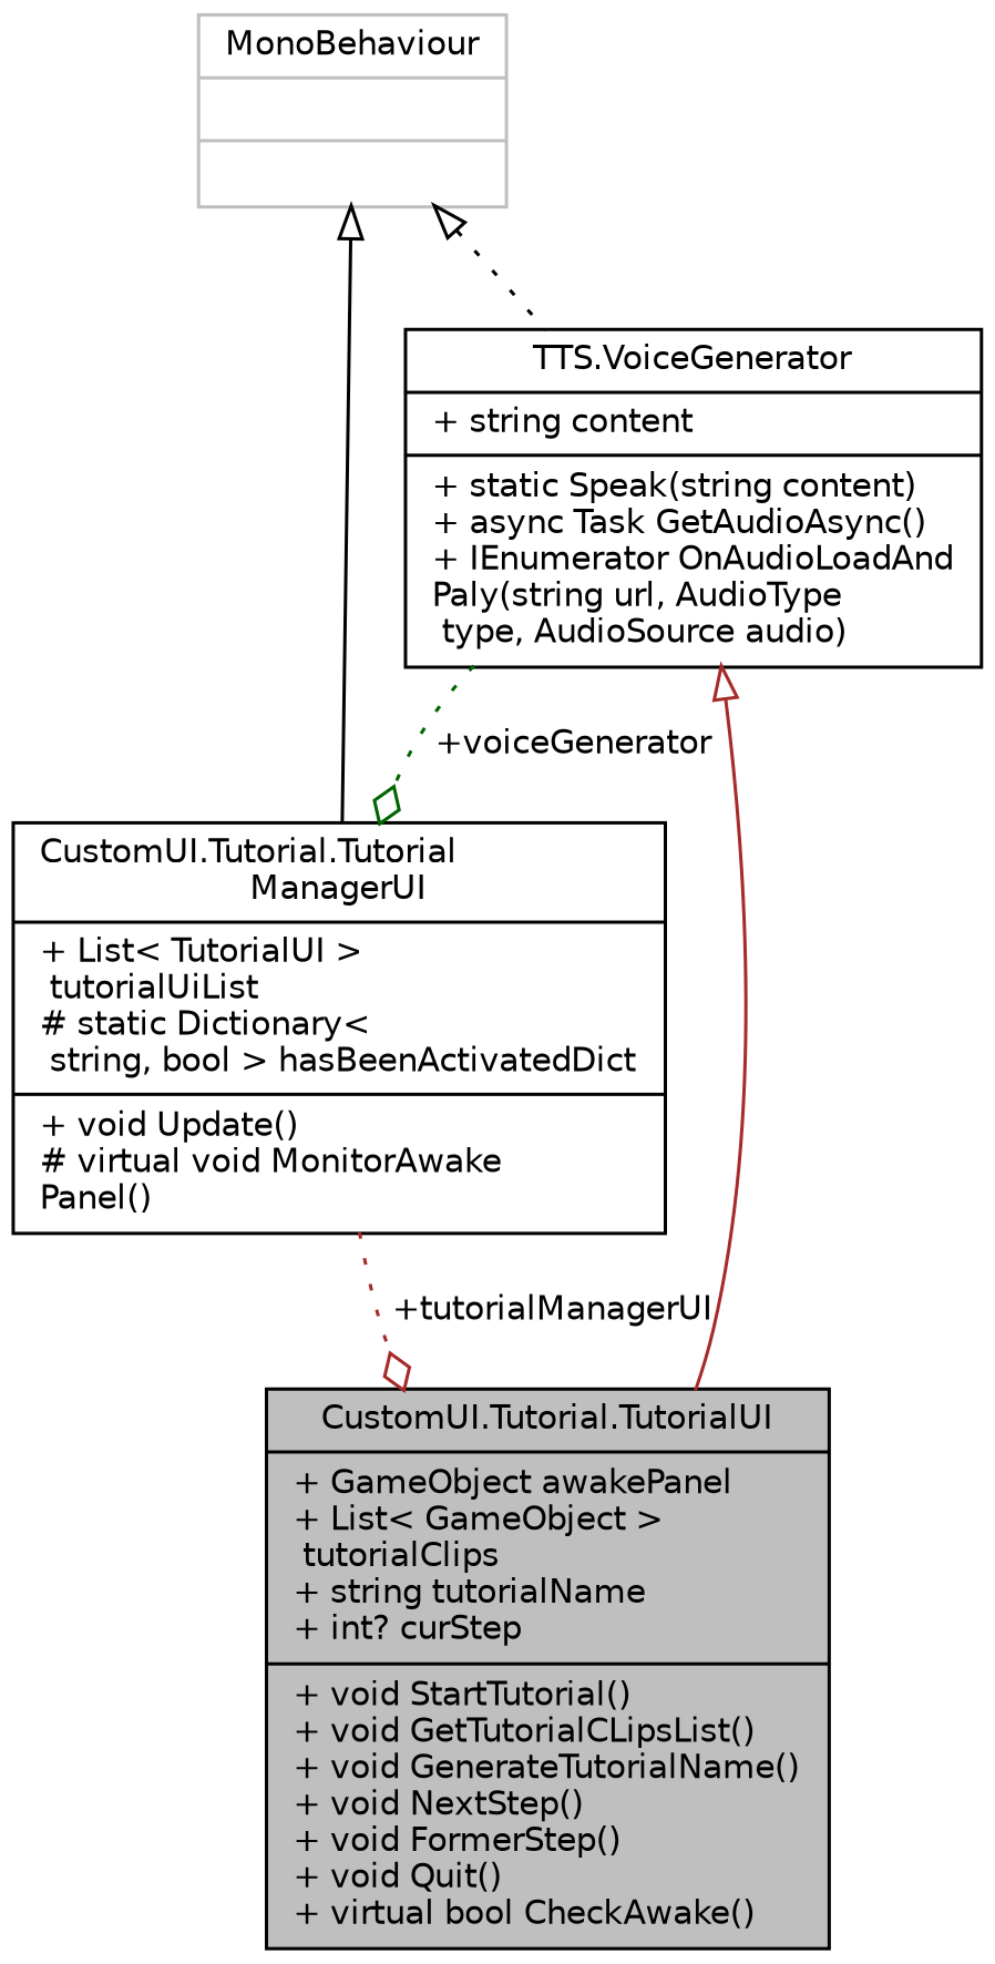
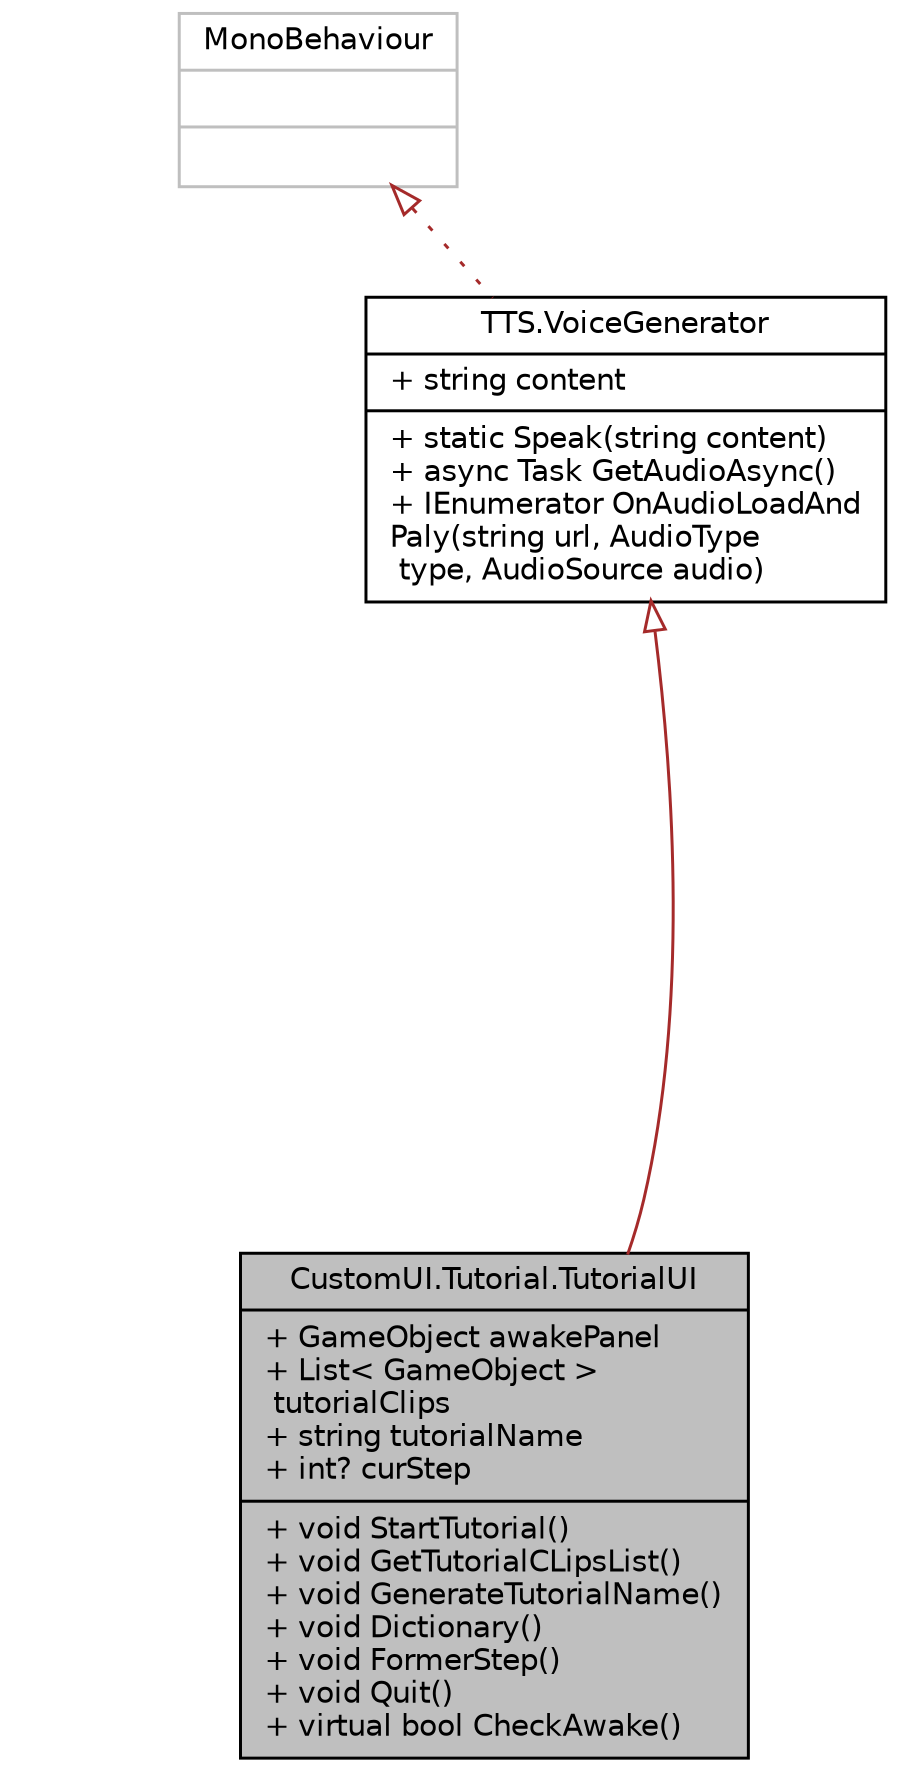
  digraph {
    node [color=black fillcolor=white fontname=Helvetica fontsize=10 shape=record style=filled]
    edge [arrowtail=onormal color=black dir=back fontname=Helvetica fontsize=10 labelfontname=Helvetica labelfontsize=10 style=dotted]
-   n1 [fillcolor=grey75 fontcolor=black height=0.2 label="{CustomUI.Tutorial.TutorialUI\n|+ GameObject awakePanel\l+ List\< GameObject \>\l tutorialClips\l+ string tutorialName\l+ int? curStep\l|+ void StartTutorial()\l+ void GetTutorialCLipsList()\l+ void GenerateTutorialName()\l+ void NextStep()\l+ void FormerStep()\l+ void Quit()\l+ virtual bool CheckAwake()\l}" width=0.4]
+   n1 [fillcolor=grey75 fontcolor=black height=0.2 label="{CustomUI.Tutorial.TutorialUI\n|+ GameObject awakePanel\l+ List\< GameObject \>\l tutorialClips\l+ string tutorialName\l+ int? curStep\l|+ void StartTutorial()\l+ void GetTutorialCLipsList()\l+ void GenerateTutorialName()\l+ void Dictionary()\l+ void FormerStep()\l+ void Quit()\l+ virtual bool CheckAwake()\l}" width=0.4]
    n2 [color=grey75 height=0.2 label="{MonoBehaviour\n||}" width=0.4]
-   n3 [height=0.2 label="{CustomUI.Tutorial.Tutorial\lManagerUI\n|+ List\< TutorialUI \>\l tutorialUiList\l# static Dictionary\<\l string, bool \> hasBeenActivatedDict\l|+ void Update()\l# virtual void MonitorAwake\lPanel()\l}" width=0.4]
    n4 [height=0.2 label="{TTS.VoiceGenerator\n|+ string content\l|+ static Speak(string content)\l+ async Task GetAudioAsync()\l+ IEnumerator OnAudioLoadAnd\lPaly(string url, AudioType\l type, AudioSource audio)\l}" width=0.4]
-   n2 -> n3 [style=solid]
-   n2 -> n4
-   n3 -> n1 [arrowhead=odiamond color=brown label=" +tutorialManagerUI" arrowtail="" dir=""]
+   n2 -> n4 [color=brown]
    n4 -> n1 [color=brown style=solid]
-   n4 -> n3 [arrowhead=odiamond color=darkgreen label=" +voiceGenerator" arrowtail="" dir=""]
  }
